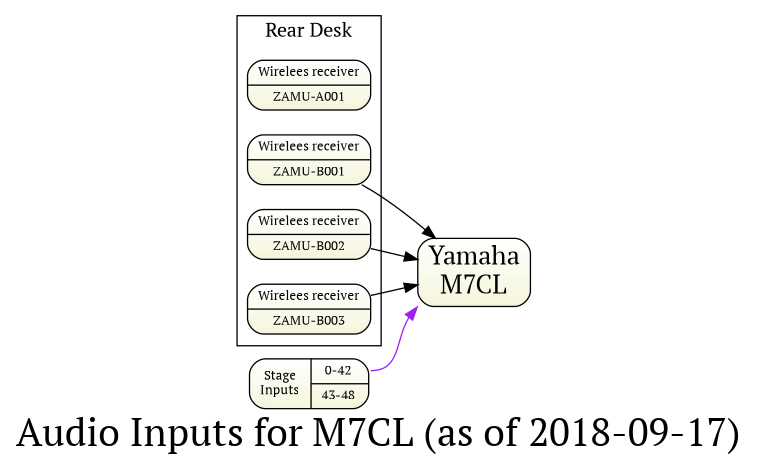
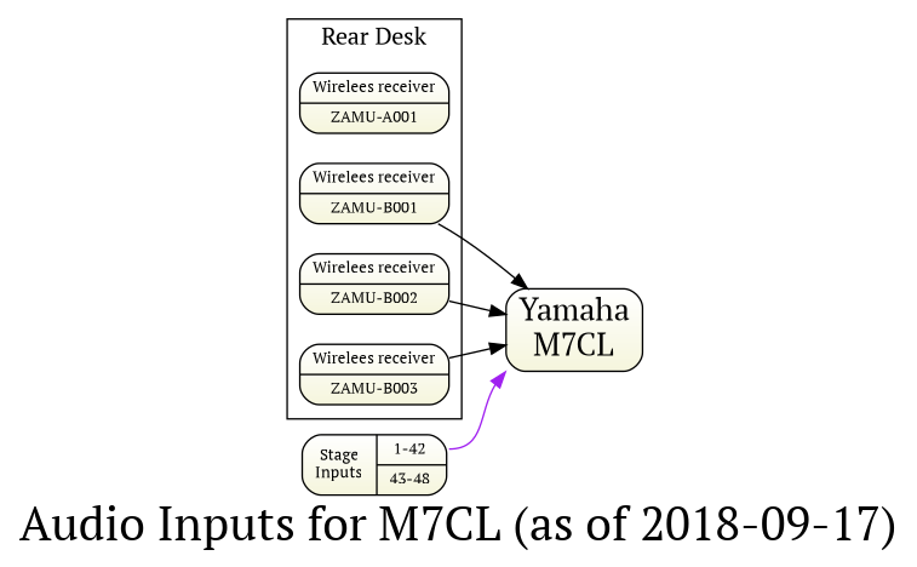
  digraph {
    fontname="PT Serif"
    fontsize=30
    label="Audio Inputs for M7CL (as of 2018-09-17)"
    rankdir=LR
    node [fillcolor="white:beige" fontsize=10 gradientangle=270 shape=Mrecord style=filled fontname="PT Serif"]
    edge [color=black fontname="PT Serif"]
    n1 [label="Wirelees receiver|ZAMU-A001"]
    n2 [label="Wirelees receiver|ZAMU-B001"]
    n3 [label="Wirelees receiver|ZAMU-B002"]
    n4 [label="Wirelees receiver|ZAMU-B003"]
-   n5 [label="{ Stage\nInputs\n|{<o1>0-42 \n| <o2>43-48   \n} }"]
+   n5 [label="{ Stage\nInputs\n|{<o1>1-42 \n| <o2>43-48   \n} }"]
    n6 [fontsize=20 label="Yamaha\nM7CL"]
    subgraph cluster_1 {
      fontsize=15
      label="Rear Desk"
      n1
      n2
      n3
      n4
    }
    n2 -> n6
    n3 -> n6
    n4 -> n6
    n5 -> n6 [headport=i2 tailport=o1 color=purple]
  }
